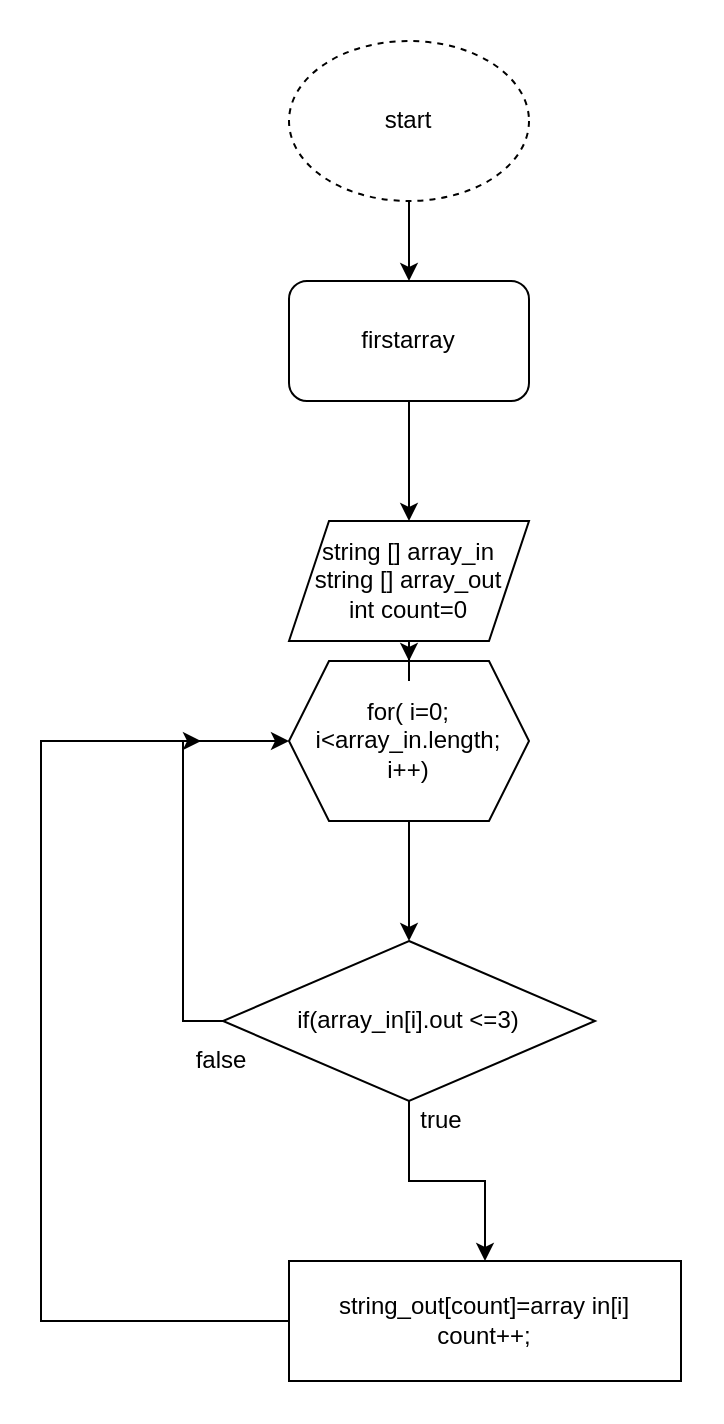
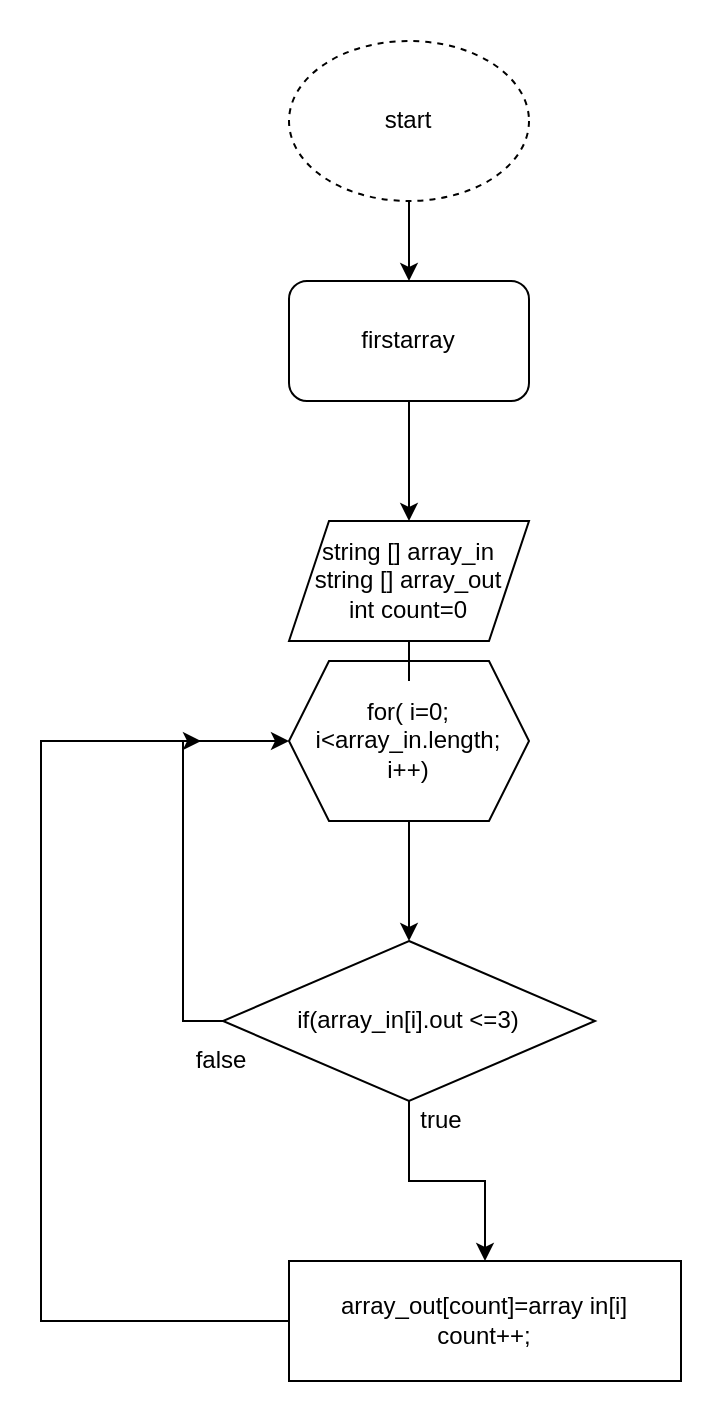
  <mxCell id="0" />
  <mxCell id="1" parent="0" />
  <mxCell id="2" value="" style="edgeStyle=orthogonalEdgeStyle;rounded=0;orthogonalLoop=1;jettySize=auto;html=1;" edge="1" parent="1" source="3" target="9"><mxGeometry relative="1" as="geometry" /></mxCell>
  <mxCell id="3" value="firstarray" style="rounded=1;whiteSpace=wrap;html=1;" vertex="1" parent="1"><mxGeometry x="144" y="140" width="120" height="60" as="geometry" /></mxCell>
  <mxCell id="4" value="" style="edgeStyle=orthogonalEdgeStyle;rounded=0;orthogonalLoop=1;jettySize=auto;html=1;" edge="1" parent="1" source="5" target="3"><mxGeometry relative="1" as="geometry" /></mxCell>
  <mxCell id="5" value="start" style="ellipse;whiteSpace=wrap;html=1;dashed=1;" vertex="1" parent="1"><mxGeometry x="144" y="20" width="120" height="80" as="geometry" /></mxCell>
  <mxCell id="6" value="" style="edgeStyle=orthogonalEdgeStyle;rounded=0;orthogonalLoop=1;jettySize=auto;html=1;" edge="1" parent="1" source="7" target="12"><mxGeometry relative="1" as="geometry" /></mxCell>
  <mxCell id="7" value="for( i=0;&lt;br&gt;i&amp;lt;array_in.length;&lt;br&gt;i++)" style="shape=hexagon;perimeter=hexagonPerimeter2;whiteSpace=wrap;html=1;fixedSize=1;" vertex="1" parent="1"><mxGeometry x="144" y="330" width="120" height="80" as="geometry" /></mxCell>
- <mxCell id="8" value="" style="edgeStyle=orthogonalEdgeStyle;rounded=0;orthogonalLoop=1;jettySize=auto;html=1;" edge="1" parent="1" source="9" target="7"><mxGeometry relative="1" as="geometry" /></mxCell>
+ <mxCell id="8" value="" style="edgeStyle=orthogonalEdgeStyle;rounded=0;orthogonalLoop=1;jettySize=auto;html=1;endArrow=none;" edge="1" parent="1" source="9" target="7"><mxGeometry relative="1" as="geometry" /></mxCell>
  <mxCell id="9" value="string [] array_in&lt;br&gt;string [] array_out&lt;br&gt;int count=0" style="shape=parallelogram;perimeter=parallelogramPerimeter;whiteSpace=wrap;html=1;fixedSize=1;" vertex="1" parent="1"><mxGeometry x="144" y="260" width="120" height="60" as="geometry" /></mxCell>
  <mxCell id="10" value="" style="edgeStyle=orthogonalEdgeStyle;rounded=0;orthogonalLoop=1;jettySize=auto;html=1;" edge="1" parent="1" source="12" target="14"><mxGeometry relative="1" as="geometry" /></mxCell>
  <mxCell id="11" style="edgeStyle=orthogonalEdgeStyle;rounded=0;orthogonalLoop=1;jettySize=auto;html=1;exitX=0;exitY=0.5;exitDx=0;exitDy=0;entryX=0;entryY=0.5;entryDx=0;entryDy=0;" edge="1" parent="1" source="12" target="7"><mxGeometry relative="1" as="geometry" /></mxCell>
  <mxCell id="12" value="if(array_in[i].out &amp;lt;=3)" style="rhombus;whiteSpace=wrap;html=1;" vertex="1" parent="1"><mxGeometry x="111" y="470" width="186" height="80" as="geometry" /></mxCell>
  <mxCell id="13" style="edgeStyle=orthogonalEdgeStyle;rounded=0;orthogonalLoop=1;jettySize=auto;html=1;exitX=0;exitY=0.5;exitDx=0;exitDy=0;" edge="1" parent="1" source="14"><mxGeometry relative="1" as="geometry"><mxPoint x="100" y="370" as="targetPoint" /><Array as="points"><mxPoint x="20" y="660" /><mxPoint x="20" y="370" /><mxPoint x="90" y="370" /></Array></mxGeometry></mxCell>
- <mxCell id="14" value="string_out[count]=array in[i]&lt;br&gt;count++;" style="rounded=0;whiteSpace=wrap;html=1;" vertex="1" parent="1"><mxGeometry x="144" y="630" width="196" height="60" as="geometry" /></mxCell>
+ <mxCell id="14" value="array_out[count]=array in[i]&lt;br&gt;count++;" style="rounded=0;whiteSpace=wrap;html=1;" vertex="1" parent="1"><mxGeometry x="144" y="630" width="196" height="60" as="geometry" /></mxCell>
  <mxCell id="15" value="true" style="text;html=1;align=center;verticalAlign=middle;resizable=0;points=[];autosize=1;strokeColor=none;fillColor=none;" vertex="1" parent="1"><mxGeometry x="200" y="545" width="40" height="30" as="geometry" /></mxCell>
  <mxCell id="16" value="false" style="text;html=1;align=center;verticalAlign=middle;resizable=0;points=[];autosize=1;strokeColor=none;fillColor=none;" vertex="1" parent="1"><mxGeometry x="85" y="515" width="50" height="30" as="geometry" /></mxCell>
